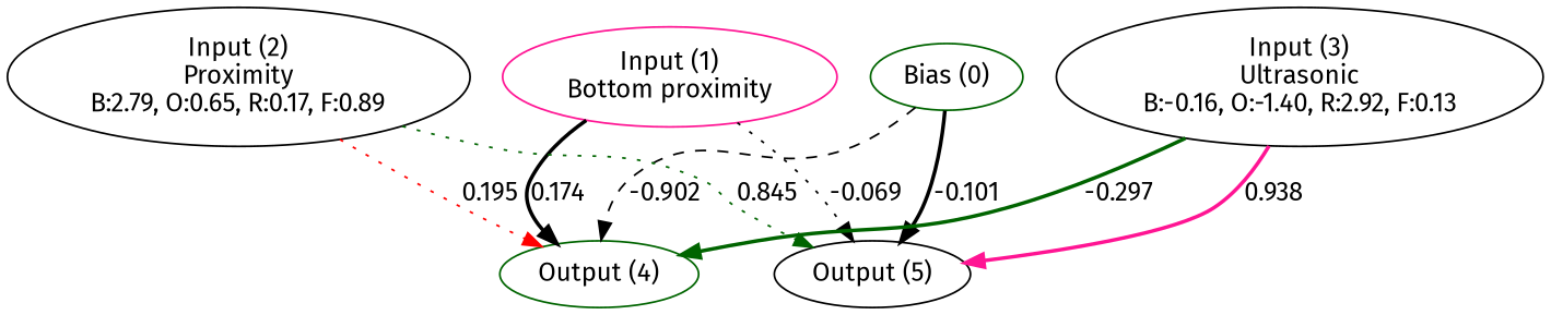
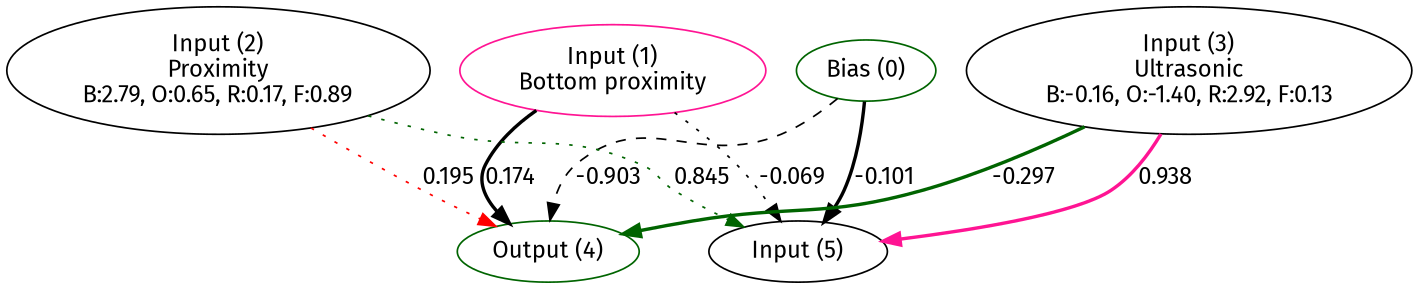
  digraph {
    fontname="Fira Sans"
    node [color=black fontname="Fira Sans"]
    edge [color=black fontname="Fira Sans" style=bold]
    n1 [color=darkgreen label="Bias (0)"]
    n2 [color=deeppink label="Input (1)\nBottom proximity"]
    n3 [label="Input (2)\nProximity\nB:2.79, O:0.65, R:0.17, F:0.89"]
    n4 [label="Input (3)\nUltrasonic\nB:-0.16, O:-1.40, R:2.92, F:0.13"]
    n5 [color=darkgreen label="Output (4)"]
-   n6 [label="Output (5)"]
+   n6 [label="Input (5)"]
    subgraph sub_1 {
      rank=same
      n1
      n2
      n3
      n4
    }
    subgraph sub_2 {
      rank=same
      n5
      n6
    }
-   n1 -> n5 [label=-0.902 style=dashed]
+   n1 -> n5 [label=-0.903 style=dashed]
    n1 -> n6 [label=-0.101]
    n2 -> n5 [label=0.174]
    n2 -> n6 [label=-0.069 style=dotted]
    n3 -> n5 [color=red label=0.195 style=dotted]
    n3 -> n6 [color=darkgreen label=0.845 style=dotted]
    n4 -> n5 [color=darkgreen label=-0.297]
    n4 -> n6 [color=deeppink label=0.938]
  }
